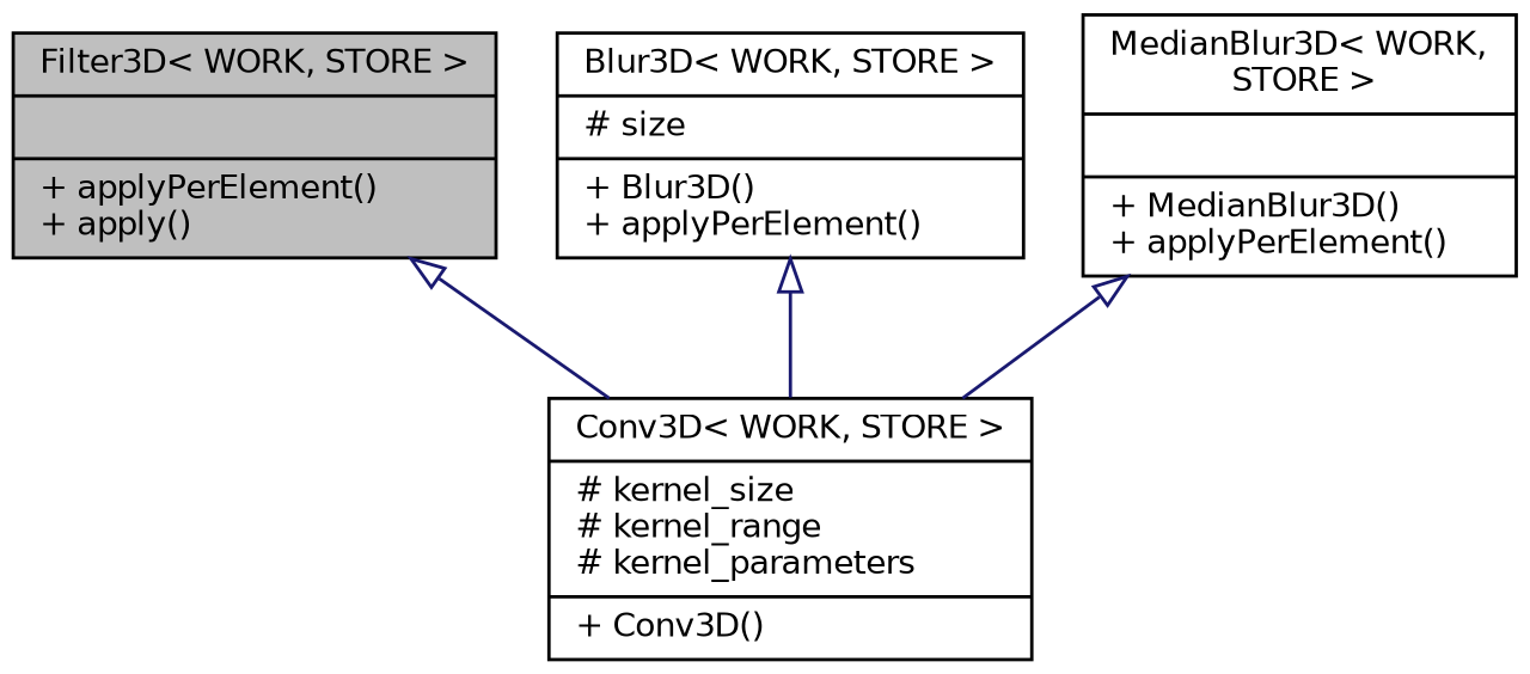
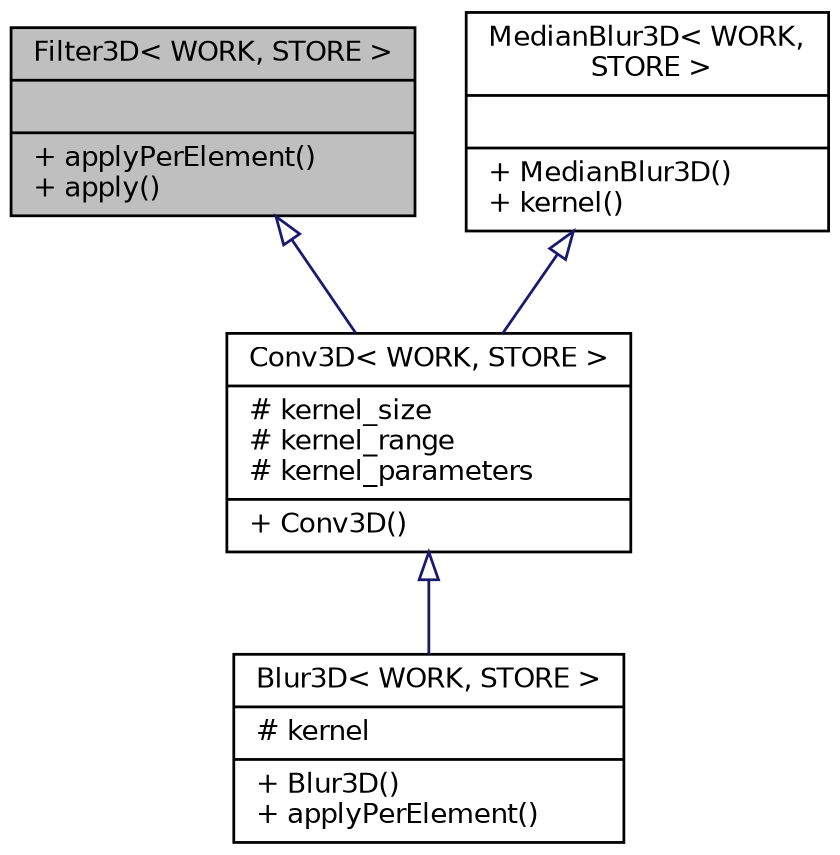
  digraph {
    node [color=black fillcolor=white fontname=Helvetica fontsize=10 shape=record style=filled]
    edge [arrowtail=onormal color=midnightblue dir=back fontname=Helvetica fontsize=10 labelfontname=Helvetica labelfontsize=10 style=solid]
    n1 [fillcolor=grey75 fontcolor=black height=0.2 label="{Filter3D\< WORK, STORE \>\n||+ applyPerElement()\l+ apply()\l}" width=0.4]
    n2 [height=0.2 label="{Conv3D\< WORK, STORE \>\n|# kernel_size\l# kernel_range\l# kernel_parameters\l|+ Conv3D()\l}" width=0.4]
-   n3 [height=0.2 label="{Blur3D\< WORK, STORE \>\n|# size\l|+ Blur3D()\l+ applyPerElement()\l}" width=0.4]
-   n4 [height=0.2 label="{MedianBlur3D\< WORK,\l STORE \>\n||+ MedianBlur3D()\l+ applyPerElement()\l}" width=0.4]
+   n3 [height=0.2 label="{Blur3D\< WORK, STORE \>\n|# kernel\l|+ Blur3D()\l+ applyPerElement()\l}" width=0.4]
+   n4 [height=0.2 label="{MedianBlur3D\< WORK,\l STORE \>\n||+ MedianBlur3D()\l+ kernel()\l}" width=0.4]
    n1 -> n2
-   n3 -> n2
+   n2 -> n3
    n4 -> n2
  }
